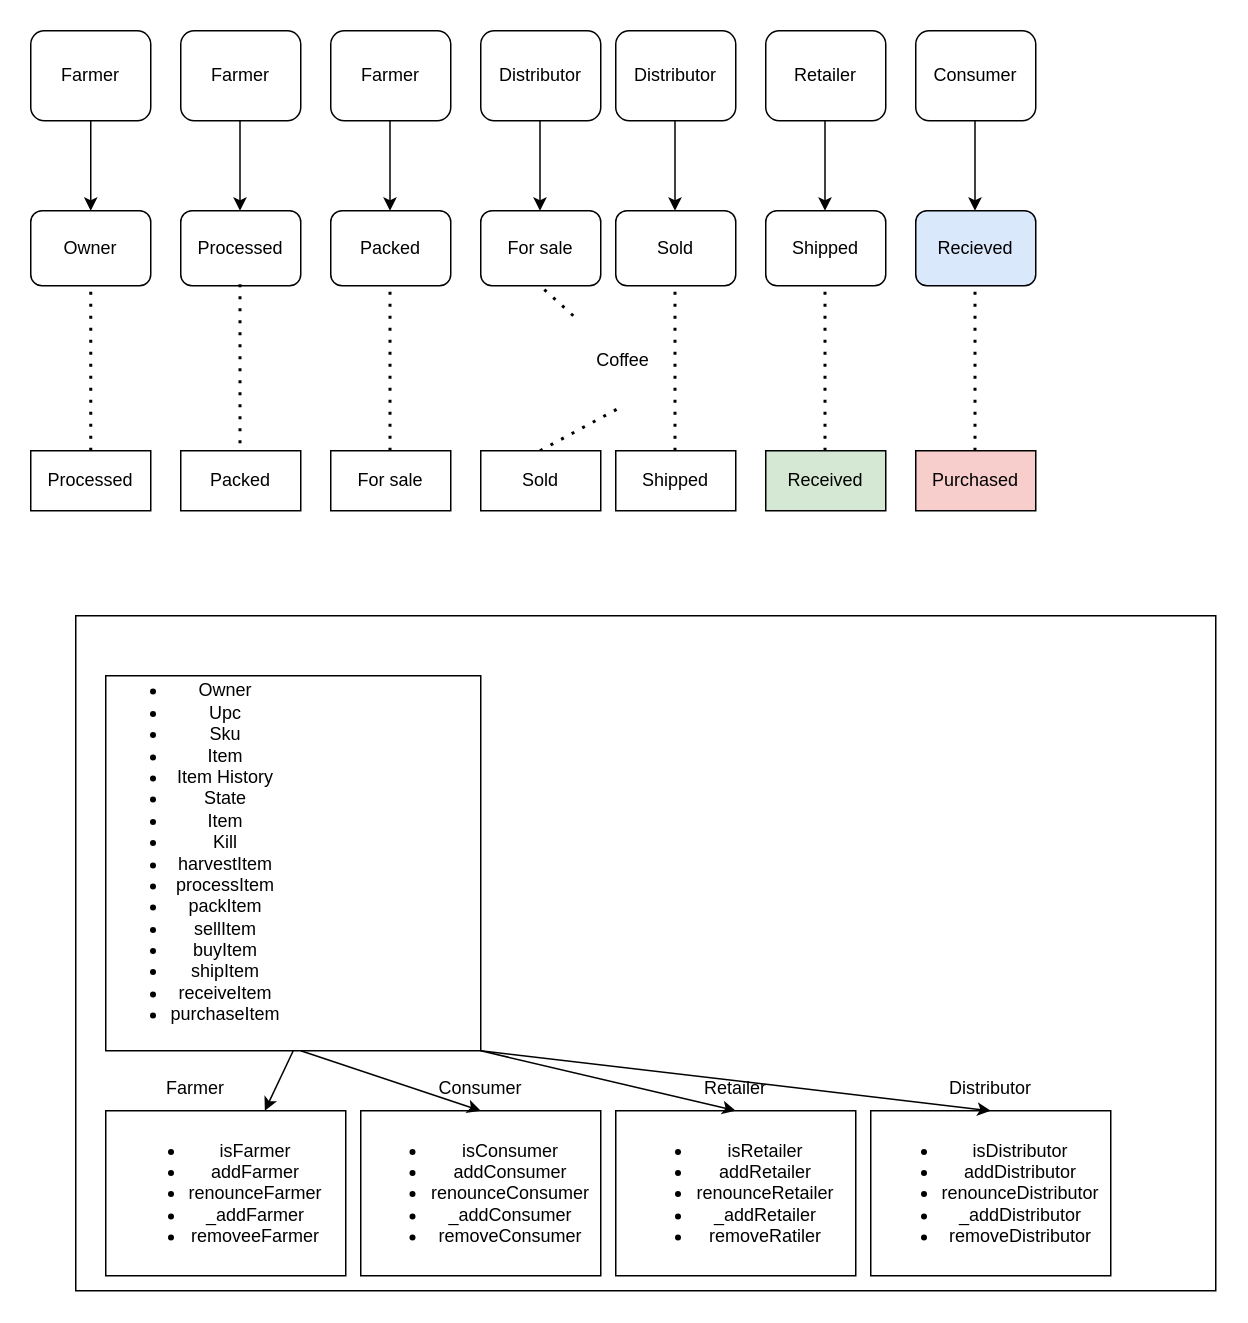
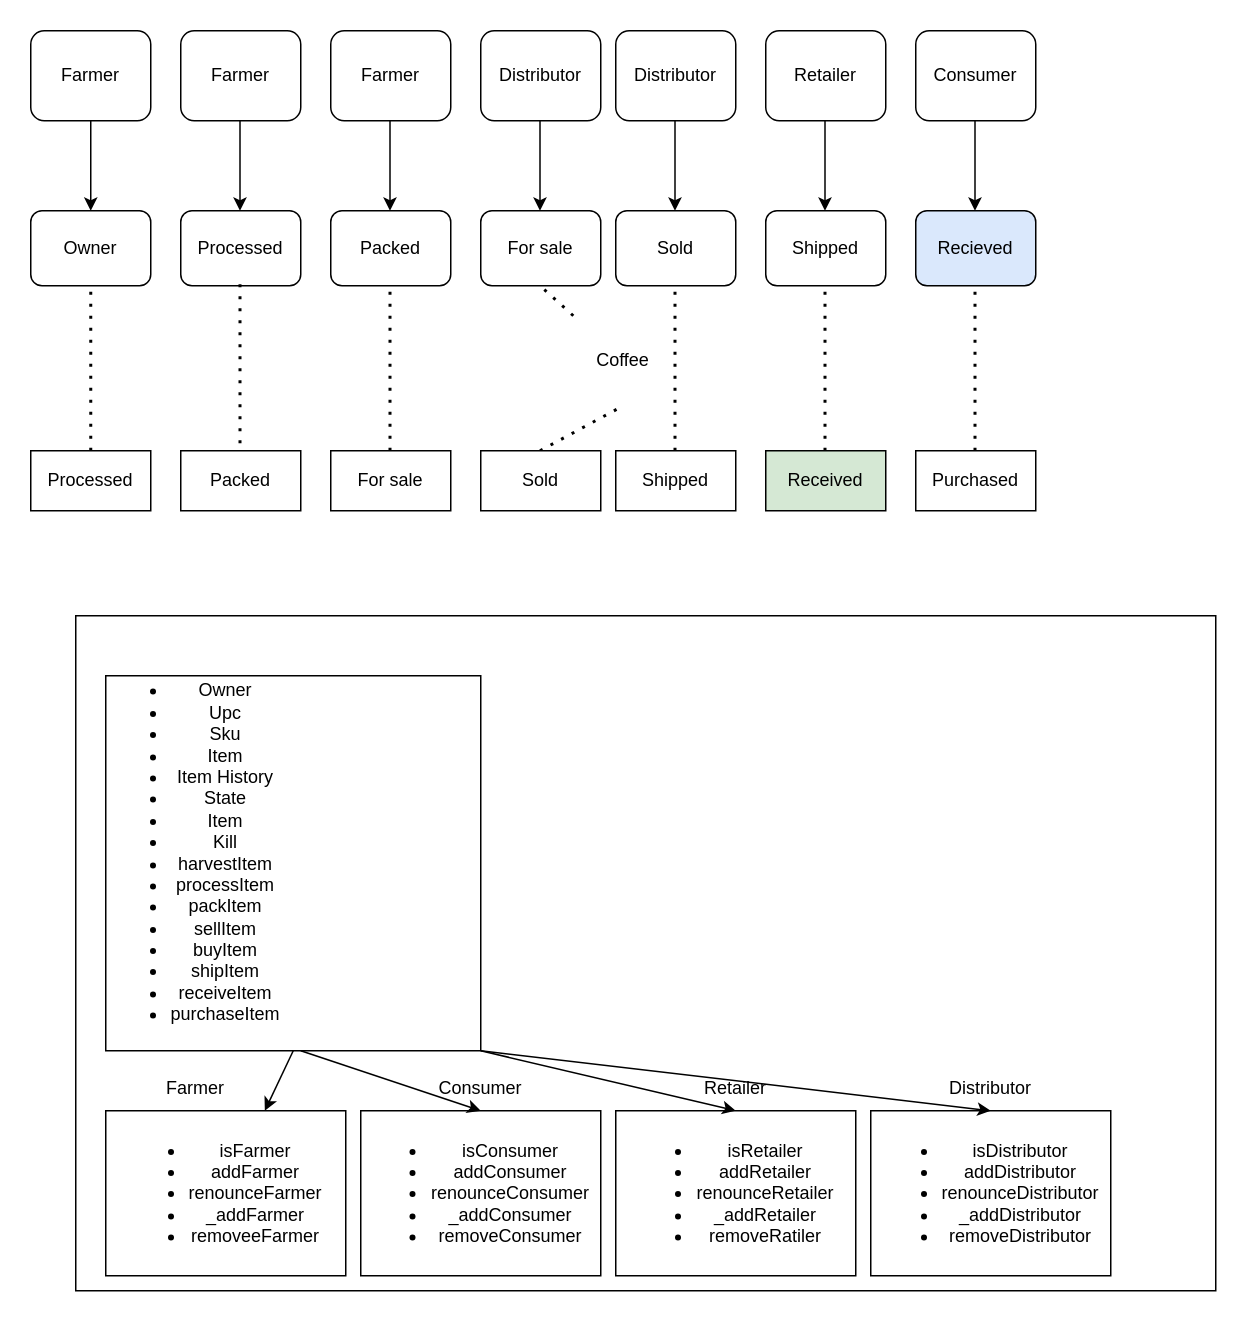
  <mxCell id="0" />
  <mxCell id="1" parent="0" />
  <mxCell id="2" value="Farmer" style="rounded=1;whiteSpace=wrap;html=1;" parent="1" vertex="1"><mxGeometry x="20" y="20" width="80" height="60" as="geometry" /></mxCell>
  <mxCell id="3" value="Farmer" style="rounded=1;whiteSpace=wrap;html=1;" parent="1" vertex="1"><mxGeometry x="120" y="20" width="80" height="60" as="geometry" /></mxCell>
  <mxCell id="4" value="Farmer" style="rounded=1;whiteSpace=wrap;html=1;" parent="1" vertex="1"><mxGeometry x="220" y="20" width="80" height="60" as="geometry" /></mxCell>
  <mxCell id="5" value="Distributor" style="rounded=1;whiteSpace=wrap;html=1;" parent="1" vertex="1"><mxGeometry x="320" y="20" width="80" height="60" as="geometry" /></mxCell>
  <mxCell id="6" value="Distributor" style="rounded=1;whiteSpace=wrap;html=1;" parent="1" vertex="1"><mxGeometry x="410" y="20" width="80" height="60" as="geometry" /></mxCell>
  <mxCell id="7" value="Retailer" style="rounded=1;whiteSpace=wrap;html=1;" parent="1" vertex="1"><mxGeometry x="510" y="20" width="80" height="60" as="geometry" /></mxCell>
  <mxCell id="8" value="Consumer" style="rounded=1;whiteSpace=wrap;html=1;" parent="1" vertex="1"><mxGeometry x="610" y="20" width="80" height="60" as="geometry" /></mxCell>
  <mxCell id="9" value="" style="endArrow=classic;html=1;rounded=0;exitX=0.5;exitY=1;exitDx=0;exitDy=0;" parent="1" source="2" edge="1"><mxGeometry width="50" height="50" relative="1" as="geometry"><mxPoint x="400" y="320" as="sourcePoint" /><mxPoint x="60" y="140" as="targetPoint" /></mxGeometry></mxCell>
  <mxCell id="10" value="" style="endArrow=classic;html=1;rounded=0;exitX=0.5;exitY=1;exitDx=0;exitDy=0;" parent="1" edge="1"><mxGeometry width="50" height="50" relative="1" as="geometry"><mxPoint x="159.5" y="80" as="sourcePoint" /><mxPoint x="159.5" y="140" as="targetPoint" /></mxGeometry></mxCell>
  <mxCell id="11" value="" style="endArrow=classic;html=1;rounded=0;exitX=0.5;exitY=1;exitDx=0;exitDy=0;" parent="1" edge="1"><mxGeometry width="50" height="50" relative="1" as="geometry"><mxPoint x="259.5" y="80" as="sourcePoint" /><mxPoint x="259.5" y="140" as="targetPoint" /></mxGeometry></mxCell>
  <mxCell id="12" value="" style="endArrow=classic;html=1;rounded=0;exitX=0.5;exitY=1;exitDx=0;exitDy=0;" parent="1" edge="1"><mxGeometry width="50" height="50" relative="1" as="geometry"><mxPoint x="359.5" y="80" as="sourcePoint" /><mxPoint x="359.5" y="140" as="targetPoint" /></mxGeometry></mxCell>
  <mxCell id="13" value="" style="endArrow=classic;html=1;rounded=0;exitX=0.5;exitY=1;exitDx=0;exitDy=0;" parent="1" edge="1"><mxGeometry width="50" height="50" relative="1" as="geometry"><mxPoint x="449.5" y="80" as="sourcePoint" /><mxPoint x="449.5" y="140" as="targetPoint" /></mxGeometry></mxCell>
  <mxCell id="14" value="" style="endArrow=classic;html=1;rounded=0;exitX=0.5;exitY=1;exitDx=0;exitDy=0;" parent="1" edge="1"><mxGeometry width="50" height="50" relative="1" as="geometry"><mxPoint x="549.5" y="80" as="sourcePoint" /><mxPoint x="549.5" y="140" as="targetPoint" /></mxGeometry></mxCell>
  <mxCell id="15" value="" style="endArrow=classic;html=1;rounded=0;exitX=0.5;exitY=1;exitDx=0;exitDy=0;" parent="1" edge="1"><mxGeometry width="50" height="50" relative="1" as="geometry"><mxPoint x="649.5" y="80" as="sourcePoint" /><mxPoint x="649.5" y="140" as="targetPoint" /></mxGeometry></mxCell>
  <mxCell id="16" value="Owner" style="rounded=1;whiteSpace=wrap;html=1;" parent="1" vertex="1"><mxGeometry x="20" y="140" width="80" height="50" as="geometry" /></mxCell>
  <mxCell id="17" value="Processed" style="rounded=1;whiteSpace=wrap;html=1;" parent="1" vertex="1"><mxGeometry x="120" y="140" width="80" height="50" as="geometry" /></mxCell>
  <mxCell id="18" value="Packed" style="rounded=1;whiteSpace=wrap;html=1;" parent="1" vertex="1"><mxGeometry x="220" y="140" width="80" height="50" as="geometry" /></mxCell>
  <mxCell id="19" value="For sale" style="rounded=1;whiteSpace=wrap;html=1;" parent="1" vertex="1"><mxGeometry x="320" y="140" width="80" height="50" as="geometry" /></mxCell>
  <mxCell id="20" value="Sold" style="rounded=1;whiteSpace=wrap;html=1;" parent="1" vertex="1"><mxGeometry x="410" y="140" width="80" height="50" as="geometry" /></mxCell>
  <mxCell id="21" value="Shipped" style="rounded=1;whiteSpace=wrap;html=1;" parent="1" vertex="1"><mxGeometry x="510" y="140" width="80" height="50" as="geometry" /></mxCell>
  <mxCell id="22" value="Recieved" style="rounded=1;whiteSpace=wrap;html=1;fillColor=#dae8fc;" parent="1" vertex="1"><mxGeometry x="610" y="140" width="80" height="50" as="geometry" /></mxCell>
  <mxCell id="23" value="" style="endArrow=none;dashed=1;html=1;dashPattern=1 3;strokeWidth=2;rounded=0;entryX=0.5;entryY=1;entryDx=0;entryDy=0;" parent="1" target="16" edge="1"><mxGeometry width="50" height="50" relative="1" as="geometry"><mxPoint x="60" y="300" as="sourcePoint" /><mxPoint x="80" y="240" as="targetPoint" /></mxGeometry></mxCell>
  <mxCell id="24" value="" style="endArrow=none;dashed=1;html=1;dashPattern=1 3;strokeWidth=2;rounded=0;entryX=0.5;entryY=1;entryDx=0;entryDy=0;" parent="1" edge="1"><mxGeometry width="50" height="50" relative="1" as="geometry"><mxPoint x="159.5" y="295" as="sourcePoint" /><mxPoint x="159.5" y="185" as="targetPoint" /></mxGeometry></mxCell>
  <mxCell id="25" value="" style="endArrow=none;dashed=1;html=1;dashPattern=1 3;strokeWidth=2;rounded=0;entryX=0.5;entryY=1;entryDx=0;entryDy=0;" parent="1" edge="1"><mxGeometry width="50" height="50" relative="1" as="geometry"><mxPoint x="259.5" y="300" as="sourcePoint" /><mxPoint x="259.5" y="190" as="targetPoint" /></mxGeometry></mxCell>
  <mxCell id="26" value="" style="endArrow=none;dashed=1;html=1;dashPattern=1 3;strokeWidth=2;rounded=0;entryX=0.5;entryY=1;entryDx=0;entryDy=0;startArrow=none;" parent="1" source="30" edge="1"><mxGeometry width="50" height="50" relative="1" as="geometry"><mxPoint x="359.5" y="300" as="sourcePoint" /><mxPoint x="359.5" y="190" as="targetPoint" /></mxGeometry></mxCell>
  <mxCell id="27" value="" style="endArrow=none;dashed=1;html=1;dashPattern=1 3;strokeWidth=2;rounded=0;entryX=0.5;entryY=1;entryDx=0;entryDy=0;" parent="1" edge="1"><mxGeometry width="50" height="50" relative="1" as="geometry"><mxPoint x="449.5" y="300" as="sourcePoint" /><mxPoint x="449.5" y="190" as="targetPoint" /></mxGeometry></mxCell>
  <mxCell id="28" value="" style="endArrow=none;dashed=1;html=1;dashPattern=1 3;strokeWidth=2;rounded=0;entryX=0.5;entryY=1;entryDx=0;entryDy=0;" parent="1" edge="1"><mxGeometry width="50" height="50" relative="1" as="geometry"><mxPoint x="549.5" y="300" as="sourcePoint" /><mxPoint x="549.5" y="190" as="targetPoint" /></mxGeometry></mxCell>
  <mxCell id="29" value="" style="endArrow=none;dashed=1;html=1;dashPattern=1 3;strokeWidth=2;rounded=0;entryX=0.5;entryY=1;entryDx=0;entryDy=0;" parent="1" edge="1"><mxGeometry width="50" height="50" relative="1" as="geometry"><mxPoint x="649.5" y="300" as="sourcePoint" /><mxPoint x="649.5" y="190" as="targetPoint" /></mxGeometry></mxCell>
  <mxCell id="30" value="Coffee" style="text;html=1;strokeColor=none;fillColor=none;align=center;verticalAlign=middle;whiteSpace=wrap;rounded=0;" parent="1" vertex="1"><mxGeometry x="310" y="210" width="210" height="60" as="geometry" /></mxCell>
  <mxCell id="31" value="" style="endArrow=none;dashed=1;html=1;dashPattern=1 3;strokeWidth=2;rounded=0;entryX=0.5;entryY=1;entryDx=0;entryDy=0;" parent="1" target="30" edge="1"><mxGeometry width="50" height="50" relative="1" as="geometry"><mxPoint x="359.5" y="300" as="sourcePoint" /><mxPoint x="359.5" y="190" as="targetPoint" /></mxGeometry></mxCell>
  <mxCell id="32" value="Processed" style="rounded=0;whiteSpace=wrap;html=1;" parent="1" vertex="1"><mxGeometry x="20" y="300" width="80" height="40" as="geometry" /></mxCell>
  <mxCell id="33" value="Packed" style="rounded=0;whiteSpace=wrap;html=1;" parent="1" vertex="1"><mxGeometry x="120" y="300" width="80" height="40" as="geometry" /></mxCell>
  <mxCell id="34" value="For sale" style="rounded=0;whiteSpace=wrap;html=1;" parent="1" vertex="1"><mxGeometry x="220" y="300" width="80" height="40" as="geometry" /></mxCell>
  <mxCell id="35" value="Sold" style="rounded=0;whiteSpace=wrap;html=1;" parent="1" vertex="1"><mxGeometry x="320" y="300" width="80" height="40" as="geometry" /></mxCell>
  <mxCell id="36" value="Shipped" style="rounded=0;whiteSpace=wrap;html=1;" parent="1" vertex="1"><mxGeometry x="410" y="300" width="80" height="40" as="geometry" /></mxCell>
  <mxCell id="37" value="Received" style="rounded=0;whiteSpace=wrap;html=1;fillColor=#d5e8d4;" parent="1" vertex="1"><mxGeometry x="510" y="300" width="80" height="40" as="geometry" /></mxCell>
- <mxCell id="38" value="Purchased" style="rounded=0;whiteSpace=wrap;html=1;fillColor=#f8cecc;" parent="1" vertex="1"><mxGeometry x="610" y="300" width="80" height="40" as="geometry" /></mxCell>
+ <mxCell id="38" value="Purchased" style="rounded=0;whiteSpace=wrap;html=1;" parent="1" vertex="1"><mxGeometry x="610" y="300" width="80" height="40" as="geometry" /></mxCell>
  <mxCell id="39" value="" style="rounded=0;whiteSpace=wrap;html=1;" parent="1" vertex="1"><mxGeometry x="50" y="410" width="760" height="450" as="geometry" /></mxCell>
  <mxCell id="40" value="" style="rounded=0;whiteSpace=wrap;html=1;" parent="1" vertex="1"><mxGeometry x="70" y="450" width="250" height="250" as="geometry" /></mxCell>
  <mxCell id="41" value="&lt;ul&gt;&lt;li&gt;Owner&lt;/li&gt;&lt;li&gt;Upc&lt;/li&gt;&lt;li&gt;Sku&lt;/li&gt;&lt;li&gt;Item&lt;/li&gt;&lt;li&gt;Item History&lt;/li&gt;&lt;li&gt;State&lt;/li&gt;&lt;li&gt;Item&lt;/li&gt;&lt;li&gt;Kill&lt;/li&gt;&lt;li&gt;harvestItem&lt;/li&gt;&lt;li&gt;processItem&lt;/li&gt;&lt;li&gt;packItem&lt;/li&gt;&lt;li&gt;sellItem&lt;/li&gt;&lt;li&gt;buyItem&lt;/li&gt;&lt;li&gt;shipItem&lt;/li&gt;&lt;li&gt;receiveItem&lt;/li&gt;&lt;li&gt;purchaseItem&lt;/li&gt;&lt;/ul&gt;" style="text;html=1;strokeColor=none;fillColor=none;align=center;verticalAlign=middle;whiteSpace=wrap;rounded=0;" parent="1" vertex="1"><mxGeometry x="40" y="450" width="180" height="235" as="geometry" /></mxCell>
  <mxCell id="42" value="&lt;ul&gt;&lt;li&gt;isFarmer&lt;/li&gt;&lt;li&gt;addFarmer&lt;/li&gt;&lt;li&gt;renounceFarmer&lt;/li&gt;&lt;li&gt;_addFarmer&lt;/li&gt;&lt;li&gt;removeeFarmer&lt;/li&gt;&lt;/ul&gt;" style="rounded=0;whiteSpace=wrap;html=1;" parent="1" vertex="1"><mxGeometry x="70" y="740" width="160" height="110" as="geometry" /></mxCell>
  <mxCell id="43" value="&lt;ul&gt;&lt;li&gt;isConsumer&lt;/li&gt;&lt;li&gt;addConsumer&lt;/li&gt;&lt;li&gt;renounceConsumer&lt;/li&gt;&lt;li&gt;_addConsumer&lt;/li&gt;&lt;li&gt;removeConsumer&lt;/li&gt;&lt;/ul&gt;" style="rounded=0;whiteSpace=wrap;html=1;" parent="1" vertex="1"><mxGeometry x="240" y="740" width="160" height="110" as="geometry" /></mxCell>
  <mxCell id="44" value="&lt;ul&gt;&lt;li&gt;isRetailer&lt;/li&gt;&lt;li&gt;addRetailer&lt;/li&gt;&lt;li&gt;renounceRetailer&lt;/li&gt;&lt;li&gt;_addRetailer&lt;/li&gt;&lt;li&gt;removeRatiler&lt;/li&gt;&lt;/ul&gt;" style="rounded=0;whiteSpace=wrap;html=1;" parent="1" vertex="1"><mxGeometry x="410" y="740" width="160" height="110" as="geometry" /></mxCell>
  <mxCell id="45" value="&lt;ul&gt;&lt;li&gt;isDistributor&lt;/li&gt;&lt;li&gt;addDistributor&lt;/li&gt;&lt;li&gt;renounceDistributor&lt;/li&gt;&lt;li&gt;_addDistributor&lt;/li&gt;&lt;li&gt;removeDistributor&lt;/li&gt;&lt;/ul&gt;" style="rounded=0;whiteSpace=wrap;html=1;" parent="1" vertex="1"><mxGeometry x="580" y="740" width="160" height="110" as="geometry" /></mxCell>
  <mxCell id="46" value="Farmer" style="text;html=1;strokeColor=none;fillColor=none;align=center;verticalAlign=middle;whiteSpace=wrap;rounded=0;" parent="1" vertex="1"><mxGeometry x="100" y="710" width="60" height="30" as="geometry" /></mxCell>
  <mxCell id="47" value="Consumer" style="text;html=1;strokeColor=none;fillColor=none;align=center;verticalAlign=middle;whiteSpace=wrap;rounded=0;" parent="1" vertex="1"><mxGeometry x="290" y="710" width="60" height="30" as="geometry" /></mxCell>
  <mxCell id="48" value="Retailer" style="text;html=1;strokeColor=none;fillColor=none;align=center;verticalAlign=middle;whiteSpace=wrap;rounded=0;" parent="1" vertex="1"><mxGeometry x="460" y="710" width="60" height="30" as="geometry" /></mxCell>
  <mxCell id="49" value="Distributor" style="text;html=1;strokeColor=none;fillColor=none;align=center;verticalAlign=middle;whiteSpace=wrap;rounded=0;" parent="1" vertex="1"><mxGeometry x="630" y="710" width="60" height="30" as="geometry" /></mxCell>
  <mxCell id="50" value="" style="endArrow=classic;html=1;rounded=0;exitX=0.5;exitY=1;exitDx=0;exitDy=0;" parent="1" source="40" target="42" edge="1"><mxGeometry width="50" height="50" relative="1" as="geometry"><mxPoint x="400" y="590" as="sourcePoint" /><mxPoint x="450" y="540" as="targetPoint" /></mxGeometry></mxCell>
  <mxCell id="51" value="" style="endArrow=classic;html=1;rounded=0;entryX=0.5;entryY=1;entryDx=0;entryDy=0;" parent="1" target="47" edge="1"><mxGeometry width="50" height="50" relative="1" as="geometry"><mxPoint x="200" y="700" as="sourcePoint" /><mxPoint x="450" y="540" as="targetPoint" /></mxGeometry></mxCell>
  <mxCell id="52" value="" style="endArrow=classic;html=1;rounded=0;exitX=1;exitY=1;exitDx=0;exitDy=0;entryX=0.5;entryY=1;entryDx=0;entryDy=0;" parent="1" source="40" target="48" edge="1"><mxGeometry width="50" height="50" relative="1" as="geometry"><mxPoint x="400" y="590" as="sourcePoint" /><mxPoint x="450" y="540" as="targetPoint" /></mxGeometry></mxCell>
  <mxCell id="53" value="" style="endArrow=classic;html=1;rounded=0;entryX=0.5;entryY=1;entryDx=0;entryDy=0;" parent="1" target="49" edge="1"><mxGeometry width="50" height="50" relative="1" as="geometry"><mxPoint x="320" y="700" as="sourcePoint" /><mxPoint x="450" y="540" as="targetPoint" /></mxGeometry></mxCell>
